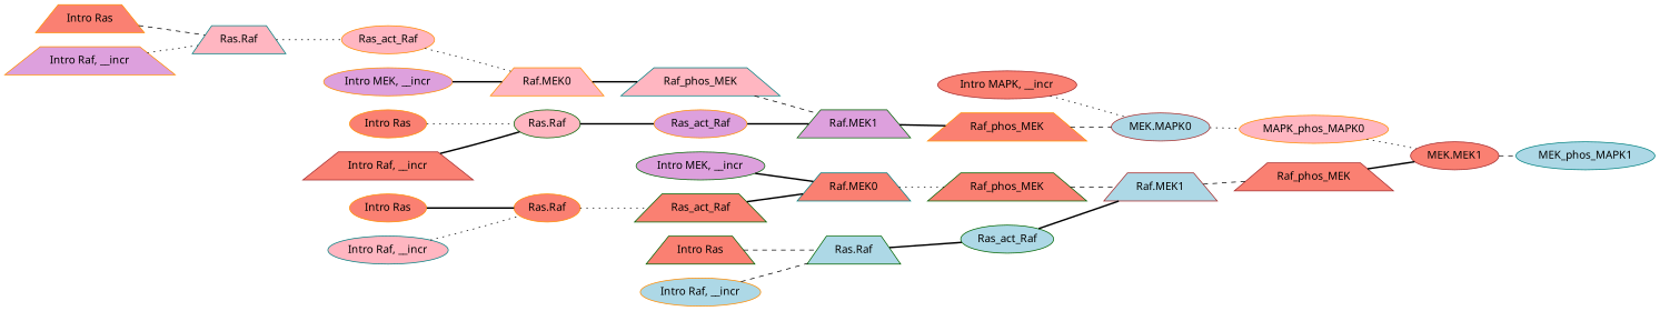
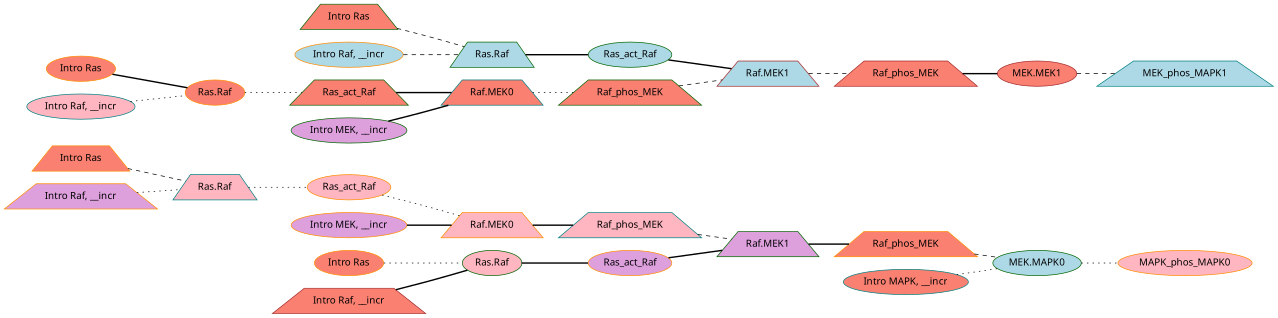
  digraph {
    rankdir=LR
    ranksep=0.30
    node [color=darkorange fillcolor=salmon fontname="CMU Serif" shape=ellipse style=filled]
    edge [color="0.000 0.000 0.000" dir=none fontname="CMU Serif" style=bold]
    n1 [label="Intro Ras" shape=trapezium]
    n2 [color=teal fillcolor=lightpink label="Ras.Raf" shape=trapezium]
    n3 [fillcolor=lightpink label=Ras_act_Raf]
    n4 [color=darkgreen label="Intro Ras" shape=trapezium]
    n5 [color=darkgreen fillcolor=lightblue label="Ras.Raf" shape=trapezium]
    n6 [color=darkgreen fillcolor=lightblue label=Ras_act_Raf]
    n7 [label="Intro Ras"]
    n8 [label="Ras.Raf"]
    n9 [color=darkgreen label=Ras_act_Raf shape=trapezium]
    n10 [label="Intro Ras"]
    n11 [color=darkgreen fillcolor=lightpink label="Ras.Raf"]
    n12 [fillcolor=plum label=Ras_act_Raf]
    n13 [fillcolor=plum label="Intro Raf, __incr" shape=trapezium]
    n14 [color=teal fillcolor=lightpink label="Intro Raf, __incr"]
    n15 [fillcolor=lightblue label="Intro Raf, __incr"]
    n16 [color=brown label="Intro Raf, __incr" shape=trapezium]
    n17 [color=darkgreen fillcolor=plum label="Intro MEK, __incr"]
    n18 [color=teal label="Raf.MEK0" shape=trapezium]
    n19 [color=darkgreen label=Raf_phos_MEK shape=trapezium]
    n20 [fillcolor=plum label="Intro MEK, __incr"]
    n21 [fillcolor=lightpink label="Raf.MEK0" shape=trapezium]
    n22 [color=teal fillcolor=lightpink label=Raf_phos_MEK shape=trapezium]
-   n23 [color=brown label="Intro MAPK, __incr"]
-   n24 [color=brown fillcolor=lightblue label="MEK.MAPK0"]
+   n23 [color=teal label="Intro MAPK, __incr"]
+   n24 [color=darkgreen fillcolor=lightblue label="MEK.MAPK0"]
    n25 [fillcolor=lightpink label=MAPK_phos_MAPK0]
    n26 [color=brown fillcolor=lightblue label="Raf.MEK1" shape=trapezium]
    n27 [color=darkgreen fillcolor=plum label="Raf.MEK1" shape=trapezium]
    n28 [label=Raf_phos_MEK shape=trapezium]
    n29 [color=brown label=Raf_phos_MEK shape=trapezium]
    n30 [color=brown label="MEK.MEK1"]
-   n31 [color=teal fillcolor=lightblue label=MEK_phos_MAPK1]
+   n31 [color=teal fillcolor=lightblue label=MEK_phos_MAPK1 shape=trapezium]
    n1 -> n2 [style=dashed]
    n2 -> n3 [style=dotted]
    n3 -> n21 [style=dotted]
    n4 -> n5 [style=dashed]
    n5 -> n6
    n6 -> n26
    n7 -> n8
    n8 -> n9 [style=dotted]
    n9 -> n18
    n10 -> n11 [style=dotted]
    n11 -> n12
    n12 -> n27
    n13 -> n2 [style=dotted]
    n14 -> n8 [style=dotted]
    n15 -> n5 [style=dashed]
    n16 -> n11
    n17 -> n18
    n18 -> n19 [style=dotted]
    n19 -> n26 [style=dashed]
    n20 -> n21
    n21 -> n22
    n22 -> n27 [style=dashed]
    n23 -> n24 [style=dotted]
    n24 -> n25 [style=dotted]
-   n25 -> n30 [style=dotted]
    n26 -> n29 [style=dashed]
    n27 -> n28
    n28 -> n24 [style=dashed]
    n29 -> n30
    n30 -> n31 [style=dashed]
  }
